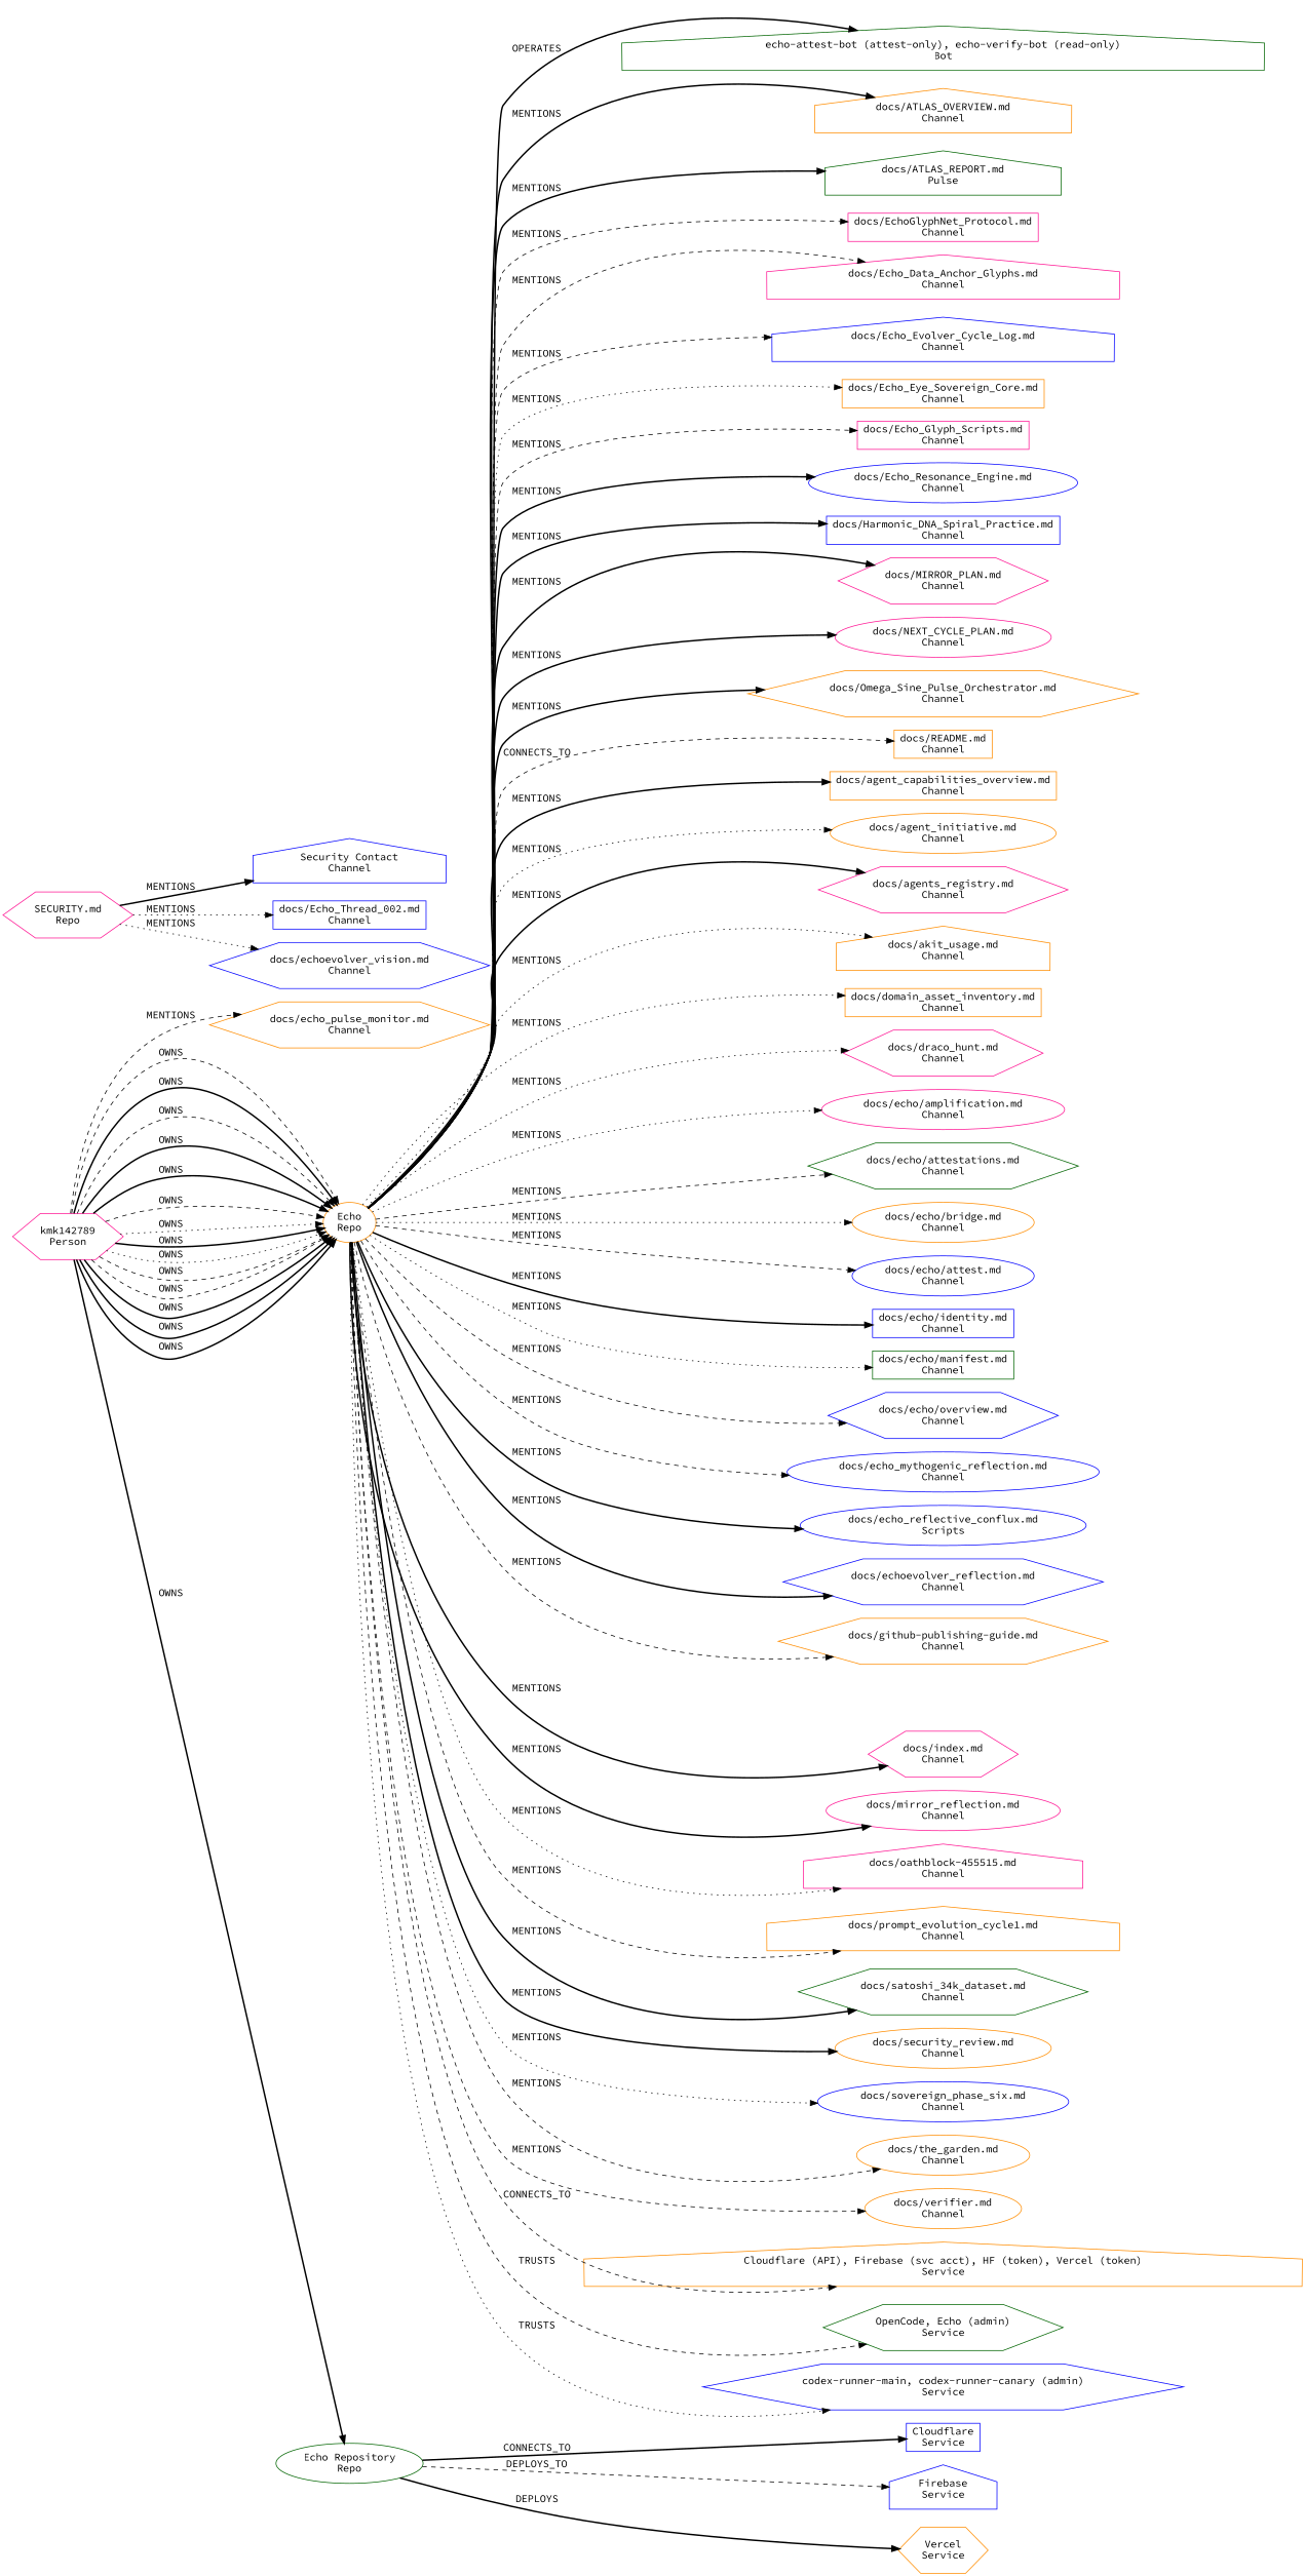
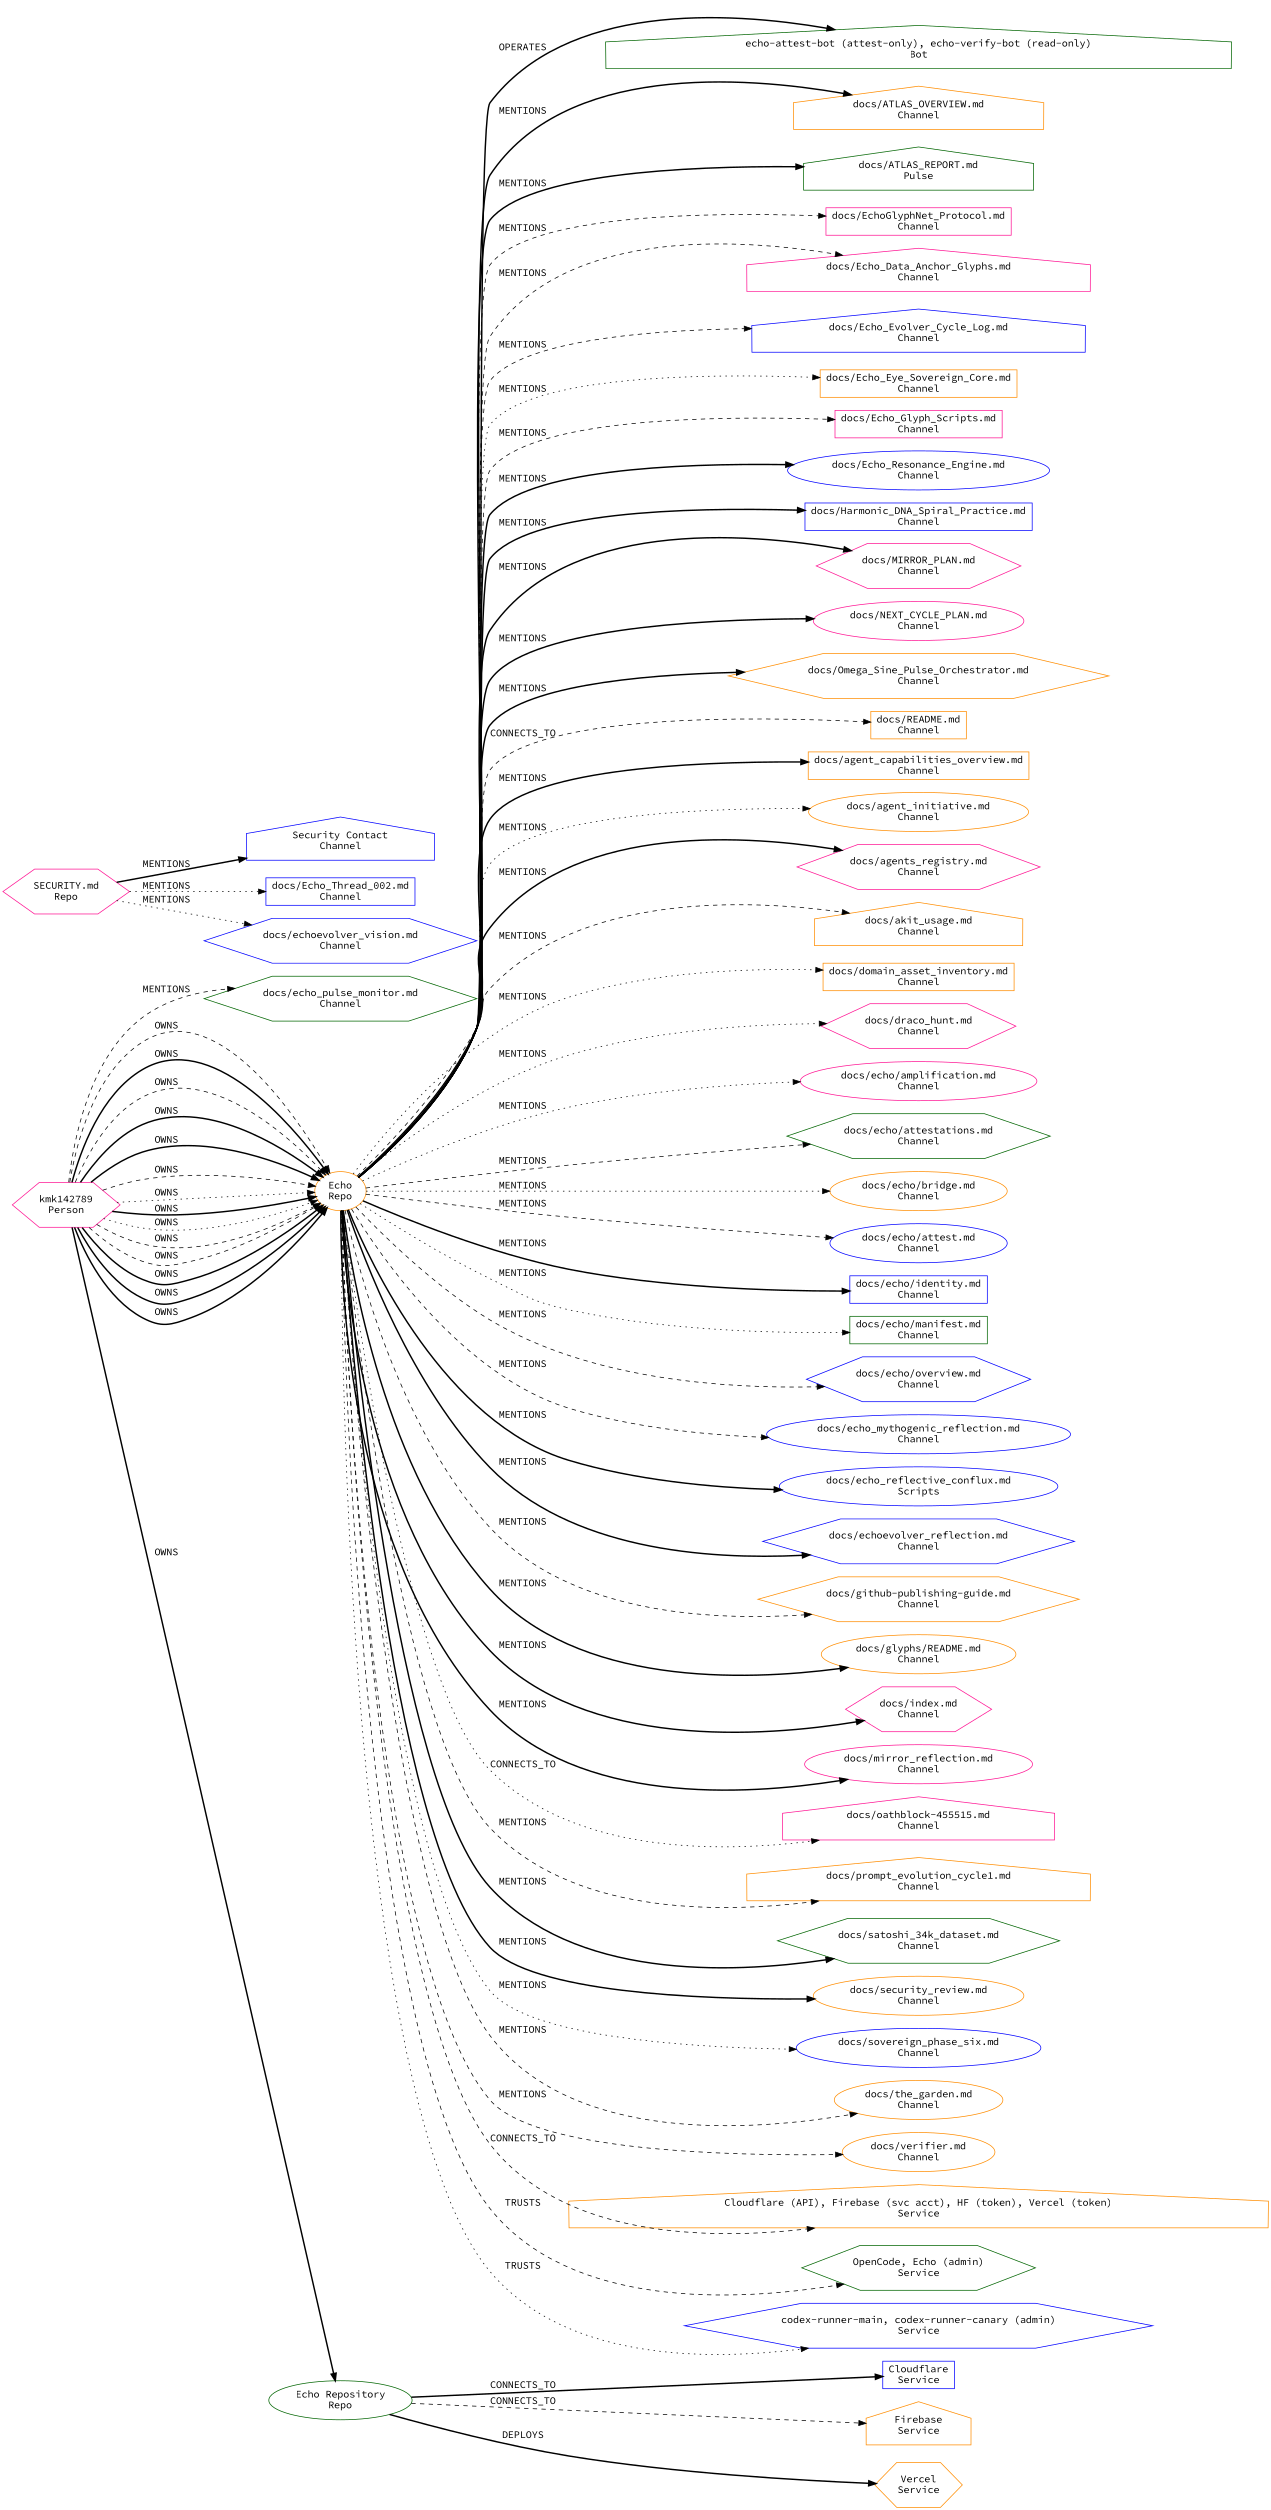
  digraph {
    fontname="Source Code Pro"
    rankdir=LR
    node [color=darkorange fontname="Source Code Pro" shape=hexagon]
    edge [fontname="Source Code Pro" style=bold]
    n1 [color=darkgreen label="echo-attest-bot (attest-only), echo-verify-bot (read-only)\nBot" shape=house]
    n2 [color=blue label="Security Contact\nChannel" shape=house]
    n3 [label="docs/ATLAS_OVERVIEW.md\nChannel" shape=house]
    n4 [color=darkgreen label="docs/ATLAS_REPORT.md\nPulse" shape=house]
    n5 [color=deeppink label="docs/EchoGlyphNet_Protocol.md\nChannel" shape=box]
    n6 [color=deeppink label="docs/Echo_Data_Anchor_Glyphs.md\nChannel" shape=house]
    n7 [color=blue label="docs/Echo_Evolver_Cycle_Log.md\nChannel" shape=house]
    n8 [label="docs/Echo_Eye_Sovereign_Core.md\nChannel" shape=box]
    n9 [color=deeppink label="docs/Echo_Glyph_Scripts.md\nChannel" shape=box]
    n10 [color=blue label="docs/Echo_Resonance_Engine.md\nChannel" shape=ellipse]
    n11 [color=blue label="docs/Echo_Thread_002.md\nChannel" shape=box]
    n12 [color=blue label="docs/Harmonic_DNA_Spiral_Practice.md\nChannel" shape=box]
    n13 [color=deeppink label="docs/MIRROR_PLAN.md\nChannel"]
    n14 [color=deeppink label="docs/NEXT_CYCLE_PLAN.md\nChannel" shape=ellipse]
    n15 [label="docs/Omega_Sine_Pulse_Orchestrator.md\nChannel"]
    n16 [label="docs/README.md\nChannel" shape=box]
    n17 [label="docs/agent_capabilities_overview.md\nChannel" shape=box]
    n18 [label="docs/agent_initiative.md\nChannel" shape=ellipse]
    n19 [color=deeppink label="docs/agents_registry.md\nChannel"]
    n20 [label="docs/akit_usage.md\nChannel" shape=house]
    n21 [label="docs/domain_asset_inventory.md\nChannel" shape=box]
    n22 [color=deeppink label="docs/draco_hunt.md\nChannel"]
    n23 [color=deeppink label="docs/echo/amplification.md\nChannel" shape=ellipse]
    n24 [color=darkgreen label="docs/echo/attestations.md\nChannel"]
    n25 [label="docs/echo/bridge.md\nChannel" shape=ellipse]
    n26 [color=blue label="docs/echo/attest.md\nChannel" shape=ellipse]
    n27 [color=blue label="docs/echo/identity.md\nChannel" shape=box]
    n28 [color=darkgreen label="docs/echo/manifest.md\nChannel" shape=box]
    n29 [color=blue label="docs/echo/overview.md\nChannel"]
    n30 [color=blue label="docs/echo_mythogenic_reflection.md\nChannel" shape=ellipse]
-   n31 [label="docs/echo_pulse_monitor.md\nChannel"]
+   n31 [color=darkgreen label="docs/echo_pulse_monitor.md\nChannel"]
    n32 [color=blue label="docs/echo_reflective_conflux.md\nScripts" shape=ellipse]
    n33 [color=blue label="docs/echoevolver_reflection.md\nChannel"]
    n34 [color=blue label="docs/echoevolver_vision.md\nChannel"]
    n35 [label="docs/github-publishing-guide.md\nChannel"]
+   n36 [label="docs/glyphs/README.md\nChannel" shape=ellipse]
    n37 [color=deeppink label="docs/index.md\nChannel"]
    n38 [color=deeppink label="docs/mirror_reflection.md\nChannel" shape=ellipse]
    n39 [color=deeppink label="docs/oathblock-455515.md\nChannel" shape=house]
    n40 [label="docs/prompt_evolution_cycle1.md\nChannel" shape=house]
    n41 [color=darkgreen label="docs/satoshi_34k_dataset.md\nChannel"]
    n42 [label="docs/security_review.md\nChannel" shape=ellipse]
    n43 [color=blue label="docs/sovereign_phase_six.md\nChannel" shape=ellipse]
    n44 [label="docs/the_garden.md\nChannel" shape=ellipse]
    n45 [label="docs/verifier.md\nChannel" shape=ellipse]
    n46 [color=deeppink label="kmk142789\nPerson"]
    n47 [label="Echo\nRepo" shape=ellipse]
    n48 [color=darkgreen label="Echo Repository\nRepo" shape=ellipse]
    n49 [label="Cloudflare (API), Firebase (svc acct), HF (token), Vercel (token)\nService" shape=house]
    n50 [color=darkgreen label="OpenCode, Echo (admin)\nService"]
    n51 [color=blue label="codex-runner-main, codex-runner-canary (admin)\nService"]
    n52 [color=blue label="Cloudflare\nService" shape=box]
-   n53 [color=blue label="Firebase\nService" shape=house]
+   n53 [label="Firebase\nService" shape=house]
    n54 [label="Vercel\nService"]
    n55 [color=deeppink label="SECURITY.md\nRepo"]
    n46 -> n31 [label=MENTIONS style=dashed]
    n46 -> n47 [label=OWNS style=dashed]
    n46 -> n47 [label=OWNS]
    n46 -> n47 [label=OWNS style=dashed]
    n46 -> n47 [label=OWNS]
    n46 -> n47 [label=OWNS]
    n46 -> n47 [label=OWNS style=dashed]
    n46 -> n47 [label=OWNS style=dotted]
    n46 -> n47 [label=OWNS]
    n46 -> n47 [label=OWNS style=dotted]
    n46 -> n47 [label=OWNS style=dashed]
    n46 -> n47 [label=OWNS style=dashed]
    n46 -> n47 [label=OWNS]
    n46 -> n47 [label=OWNS]
    n46 -> n47 [label=OWNS]
    n46 -> n48 [label=OWNS]
    n47 -> n1 [label=OPERATES]
    n47 -> n3 [label=MENTIONS]
    n47 -> n4 [label=MENTIONS]
    n47 -> n5 [label=MENTIONS style=dashed]
    n47 -> n6 [label=MENTIONS style=dashed]
    n47 -> n7 [label=MENTIONS style=dashed]
    n47 -> n8 [label=MENTIONS style=dotted]
    n47 -> n9 [label=MENTIONS style=dashed]
    n47 -> n10 [label=MENTIONS]
    n47 -> n12 [label=MENTIONS]
    n47 -> n13 [label=MENTIONS]
    n47 -> n14 [label=MENTIONS]
    n47 -> n15 [label=MENTIONS]
    n47 -> n16 [label=CONNECTS_TO style=dashed]
    n47 -> n17 [label=MENTIONS]
    n47 -> n18 [label=MENTIONS style=dotted]
    n47 -> n19 [label=MENTIONS]
-   n47 -> n20 [label=MENTIONS style=dotted]
+   n47 -> n20 [label=MENTIONS style=dashed]
    n47 -> n21 [label=MENTIONS style=dotted]
    n47 -> n22 [label=MENTIONS style=dotted]
    n47 -> n23 [label=MENTIONS style=dotted]
    n47 -> n24 [label=MENTIONS style=dashed]
    n47 -> n25 [label=MENTIONS style=dotted]
    n47 -> n26 [label=MENTIONS style=dashed]
    n47 -> n27 [label=MENTIONS]
    n47 -> n28 [label=MENTIONS style=dotted]
    n47 -> n29 [label=MENTIONS style=dashed]
    n47 -> n30 [label=MENTIONS style=dashed]
    n47 -> n32 [label=MENTIONS]
    n47 -> n33 [label=MENTIONS]
    n47 -> n35 [label=MENTIONS style=dashed]
+   n47 -> n36 [label=MENTIONS]
    n47 -> n37 [label=MENTIONS]
    n47 -> n38 [label=MENTIONS]
-   n47 -> n39 [label=MENTIONS style=dotted]
+   n47 -> n39 [label=CONNECTS_TO style=dotted]
    n47 -> n40 [label=MENTIONS style=dashed]
    n47 -> n41 [label=MENTIONS]
    n47 -> n42 [label=MENTIONS]
    n47 -> n43 [label=MENTIONS style=dotted]
    n47 -> n44 [label=MENTIONS style=dashed]
    n47 -> n45 [label=MENTIONS style=dashed]
    n47 -> n49 [label=CONNECTS_TO style=dashed]
    n47 -> n50 [label=TRUSTS style=dashed]
    n47 -> n51 [label=TRUSTS style=dotted]
    n48 -> n52 [label=CONNECTS_TO]
-   n48 -> n53 [label=DEPLOYS_TO style=dashed]
+   n48 -> n53 [label=CONNECTS_TO style=dashed]
    n48 -> n54 [label=DEPLOYS]
    n55 -> n2 [label=MENTIONS]
    n55 -> n11 [label=MENTIONS style=dotted]
    n55 -> n34 [label=MENTIONS style=dotted]
  }
